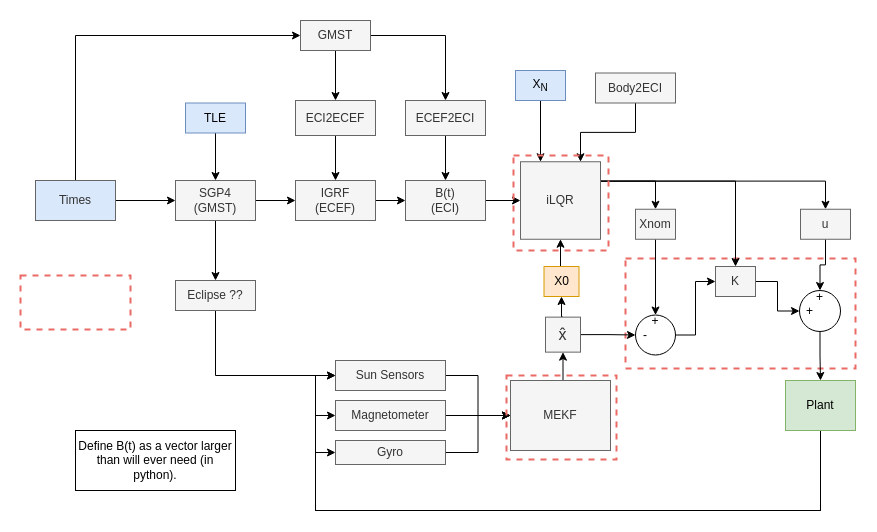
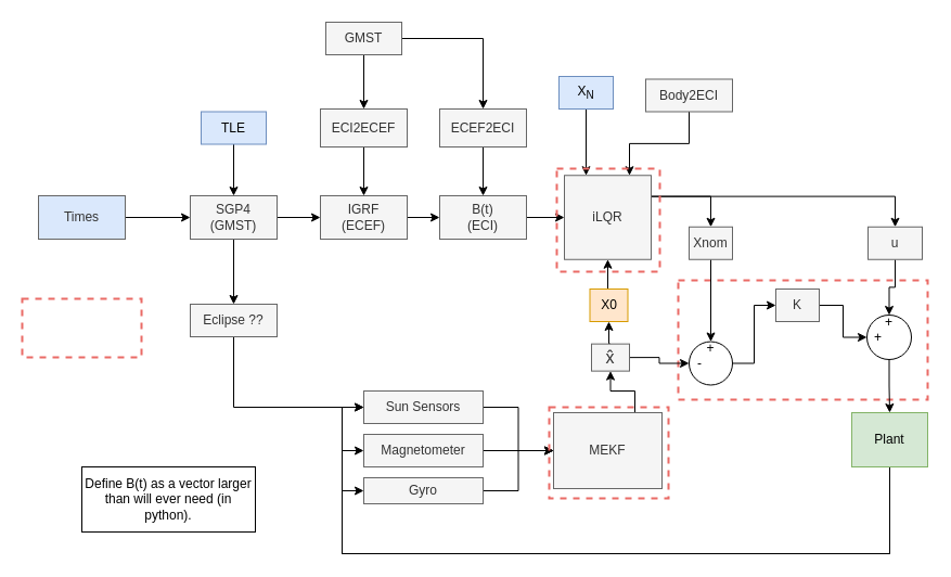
  <mxCell id="0" />
  <mxCell id="1" parent="0" />
  <mxCell id="2" value="" style="rounded=0;whiteSpace=wrap;html=1;fillColor=none;dashed=1;strokeWidth=2;strokeColor=#EA6B66;" vertex="1" parent="1"><mxGeometry x="625" y="258" width="230" height="110" as="geometry" /></mxCell>
  <mxCell id="3" style="edgeStyle=orthogonalEdgeStyle;rounded=0;orthogonalLoop=1;jettySize=auto;html=1;exitX=0.5;exitY=1;exitDx=0;exitDy=0;entryX=0.5;entryY=0;entryDx=0;entryDy=0;" edge="1" parent="1" source="5" target="7"><mxGeometry relative="1" as="geometry" /></mxCell>
  <mxCell id="4" style="edgeStyle=orthogonalEdgeStyle;rounded=0;orthogonalLoop=1;jettySize=auto;html=1;exitX=1;exitY=0.5;exitDx=0;exitDy=0;entryX=0.5;entryY=0;entryDx=0;entryDy=0;" edge="1" parent="1" source="5" target="11"><mxGeometry relative="1" as="geometry" /></mxCell>
  <mxCell id="5" value="&lt;font style=&quot;font-size: 12px&quot; face=&quot;Helvetica&quot;&gt;GMST&lt;/font&gt;" style="rounded=0;whiteSpace=wrap;html=1;fillColor=#f5f5f5;strokeColor=#666666;fontColor=#333333;" vertex="1" parent="1"><mxGeometry x="300" y="20" width="70" height="30" as="geometry" /></mxCell>
  <mxCell id="6" style="edgeStyle=orthogonalEdgeStyle;rounded=0;orthogonalLoop=1;jettySize=auto;html=1;exitX=0.5;exitY=1;exitDx=0;exitDy=0;entryX=0.5;entryY=0;entryDx=0;entryDy=0;" edge="1" parent="1" source="7" target="21"><mxGeometry relative="1" as="geometry" /></mxCell>
  <mxCell id="7" value="ECI2ECEF" style="rounded=0;whiteSpace=wrap;html=1;fillColor=#f5f5f5;strokeColor=#666666;fontColor=#333333;" vertex="1" parent="1"><mxGeometry x="295" y="100" width="80" height="35" as="geometry" /></mxCell>
  <mxCell id="8" style="edgeStyle=orthogonalEdgeStyle;rounded=0;orthogonalLoop=1;jettySize=auto;html=1;exitX=0.5;exitY=1;exitDx=0;exitDy=0;entryX=0.5;entryY=0;entryDx=0;entryDy=0;" edge="1" parent="1" source="9" target="14"><mxGeometry relative="1" as="geometry" /></mxCell>
  <mxCell id="9" value="TLE" style="rounded=0;whiteSpace=wrap;html=1;fillColor=#dae8fc;strokeColor=#6c8ebf;" vertex="1" parent="1"><mxGeometry x="185" y="102.5" width="60" height="30" as="geometry" /></mxCell>
  <mxCell id="10" style="edgeStyle=orthogonalEdgeStyle;rounded=0;orthogonalLoop=1;jettySize=auto;html=1;exitX=0.5;exitY=1;exitDx=0;exitDy=0;entryX=0.5;entryY=0;entryDx=0;entryDy=0;" edge="1" parent="1" source="11" target="35"><mxGeometry relative="1" as="geometry" /></mxCell>
  <mxCell id="11" value="ECEF2ECI" style="rounded=0;whiteSpace=wrap;html=1;fillColor=#f5f5f5;strokeColor=#666666;fontColor=#333333;" vertex="1" parent="1"><mxGeometry x="405" y="100" width="80" height="35" as="geometry" /></mxCell>
  <mxCell id="12" style="edgeStyle=orthogonalEdgeStyle;rounded=0;orthogonalLoop=1;jettySize=auto;html=1;exitX=1;exitY=0.5;exitDx=0;exitDy=0;entryX=0;entryY=0.5;entryDx=0;entryDy=0;" edge="1" parent="1" source="14" target="21"><mxGeometry relative="1" as="geometry" /></mxCell>
  <mxCell id="13" style="edgeStyle=orthogonalEdgeStyle;rounded=0;orthogonalLoop=1;jettySize=auto;html=1;exitX=0.5;exitY=1;exitDx=0;exitDy=0;entryX=0.5;entryY=0;entryDx=0;entryDy=0;" edge="1" parent="1" source="14" target="19"><mxGeometry relative="1" as="geometry" /></mxCell>
  <mxCell id="14" value="&lt;div&gt;SGP4 &lt;br&gt;&lt;/div&gt;&lt;div&gt;(GMST)&lt;/div&gt;" style="rounded=0;whiteSpace=wrap;html=1;fillColor=#f5f5f5;strokeColor=#666666;fontColor=#333333;" vertex="1" parent="1"><mxGeometry x="175" y="180" width="80" height="40" as="geometry" /></mxCell>
  <mxCell id="15" style="edgeStyle=orthogonalEdgeStyle;rounded=0;orthogonalLoop=1;jettySize=auto;html=1;exitX=1;exitY=0.5;exitDx=0;exitDy=0;" edge="1" parent="1" source="17" target="14"><mxGeometry relative="1" as="geometry" /></mxCell>
- <mxCell id="16" style="edgeStyle=orthogonalEdgeStyle;rounded=0;orthogonalLoop=1;jettySize=auto;html=1;exitX=0.5;exitY=0;exitDx=0;exitDy=0;entryX=0;entryY=0.5;entryDx=0;entryDy=0;" edge="1" parent="1" source="17" target="5"><mxGeometry relative="1" as="geometry" /></mxCell>
  <mxCell id="17" value="Times" style="rounded=0;whiteSpace=wrap;html=1;fillColor=#dae8fc;strokeColor=#666666;fontColor=#333333;" vertex="1" parent="1"><mxGeometry x="35" y="180" width="80" height="40" as="geometry" /></mxCell>
  <mxCell id="18" style="edgeStyle=orthogonalEdgeStyle;rounded=0;orthogonalLoop=1;jettySize=auto;html=1;exitX=0.5;exitY=1;exitDx=0;exitDy=0;entryX=0;entryY=0.5;entryDx=0;entryDy=0;" edge="1" parent="1" source="19" target="27"><mxGeometry relative="1" as="geometry" /></mxCell>
  <mxCell id="19" value="Eclipse ??" style="rounded=0;whiteSpace=wrap;html=1;fillColor=#f5f5f5;strokeColor=#666666;fontColor=#333333;" vertex="1" parent="1"><mxGeometry x="175" y="280" width="80" height="30" as="geometry" /></mxCell>
  <mxCell id="20" style="edgeStyle=orthogonalEdgeStyle;rounded=0;orthogonalLoop=1;jettySize=auto;html=1;exitX=1;exitY=0.5;exitDx=0;exitDy=0;entryX=0;entryY=0.5;entryDx=0;entryDy=0;" edge="1" parent="1" source="21" target="35"><mxGeometry relative="1" as="geometry" /></mxCell>
  <mxCell id="21" value="&lt;div&gt;IGRF&lt;/div&gt;&lt;div&gt;(ECEF)&lt;br&gt;&lt;/div&gt;" style="rounded=0;whiteSpace=wrap;html=1;fillColor=#f5f5f5;strokeColor=#666666;fontColor=#333333;" vertex="1" parent="1"><mxGeometry x="295" y="180" width="80" height="40" as="geometry" /></mxCell>
  <mxCell id="22" style="edgeStyle=orthogonalEdgeStyle;rounded=0;orthogonalLoop=1;jettySize=auto;html=1;exitX=1;exitY=0.5;exitDx=0;exitDy=0;entryX=0;entryY=0.5;entryDx=0;entryDy=0;" edge="1" parent="1" source="23" target="29"><mxGeometry relative="1" as="geometry" /></mxCell>
  <mxCell id="23" value="Magnetometer" style="rounded=0;whiteSpace=wrap;html=1;fillColor=#f5f5f5;strokeColor=#666666;fontColor=#333333;" vertex="1" parent="1"><mxGeometry x="335" y="400" width="110" height="30" as="geometry" /></mxCell>
  <mxCell id="24" style="edgeStyle=orthogonalEdgeStyle;rounded=0;orthogonalLoop=1;jettySize=auto;html=1;exitX=1;exitY=0.5;exitDx=0;exitDy=0;entryX=0;entryY=0.5;entryDx=0;entryDy=0;" edge="1" parent="1" source="25" target="29"><mxGeometry relative="1" as="geometry" /></mxCell>
  <mxCell id="25" value="Gyro" style="rounded=0;whiteSpace=wrap;html=1;fillColor=#f5f5f5;strokeColor=#666666;fontColor=#333333;" vertex="1" parent="1"><mxGeometry x="335" y="440" width="110" height="24" as="geometry" /></mxCell>
  <mxCell id="26" style="edgeStyle=orthogonalEdgeStyle;rounded=0;orthogonalLoop=1;jettySize=auto;html=1;exitX=1;exitY=0.5;exitDx=0;exitDy=0;" edge="1" parent="1" source="27" target="29"><mxGeometry relative="1" as="geometry" /></mxCell>
  <mxCell id="27" value="Sun Sensors" style="rounded=0;whiteSpace=wrap;html=1;fillColor=#f5f5f5;strokeColor=#666666;fontColor=#333333;" vertex="1" parent="1"><mxGeometry x="335" y="360" width="110" height="30" as="geometry" /></mxCell>
  <mxCell id="28" style="edgeStyle=orthogonalEdgeStyle;rounded=0;orthogonalLoop=1;jettySize=auto;html=1;exitX=0.75;exitY=0;exitDx=0;exitDy=0;entryX=1;entryY=0.5;entryDx=0;entryDy=0;" edge="1" parent="1" source="29" target="44"><mxGeometry relative="1" as="geometry" /></mxCell>
  <mxCell id="29" value="MEKF" style="rounded=0;whiteSpace=wrap;html=1;fillColor=#f5f5f5;strokeColor=#666666;fontColor=#333333;" vertex="1" parent="1"><mxGeometry x="510" y="380" width="100" height="70" as="geometry" /></mxCell>
  <mxCell id="30" style="edgeStyle=orthogonalEdgeStyle;rounded=0;orthogonalLoop=1;jettySize=auto;html=1;exitX=1;exitY=0.25;exitDx=0;exitDy=0;entryX=0.5;entryY=0;entryDx=0;entryDy=0;" edge="1" parent="1" source="33" target="52"><mxGeometry relative="1" as="geometry" /></mxCell>
  <mxCell id="31" style="edgeStyle=orthogonalEdgeStyle;rounded=0;orthogonalLoop=1;jettySize=auto;html=1;exitX=1;exitY=0.25;exitDx=0;exitDy=0;entryX=0.5;entryY=0;entryDx=0;entryDy=0;" edge="1" parent="1" source="33" target="54"><mxGeometry relative="1" as="geometry" /></mxCell>
- <mxCell id="32" style="edgeStyle=orthogonalEdgeStyle;rounded=0;orthogonalLoop=1;jettySize=auto;html=1;exitX=1;exitY=0.25;exitDx=0;exitDy=0;entryX=0.5;entryY=0;entryDx=0;entryDy=0;" edge="1" parent="1" source="33" target="58"><mxGeometry relative="1" as="geometry" /></mxCell>
  <mxCell id="33" value="iLQR" style="rounded=0;whiteSpace=wrap;html=1;fillColor=#f5f5f5;strokeColor=#666666;fontColor=#333333;" vertex="1" parent="1"><mxGeometry x="520" y="161.25" width="80" height="77.5" as="geometry" /></mxCell>
  <mxCell id="34" style="edgeStyle=orthogonalEdgeStyle;rounded=0;orthogonalLoop=1;jettySize=auto;html=1;exitX=1;exitY=0.5;exitDx=0;exitDy=0;entryX=0;entryY=0.5;entryDx=0;entryDy=0;" edge="1" parent="1" source="35" target="33"><mxGeometry relative="1" as="geometry" /></mxCell>
  <mxCell id="35" value="&lt;div&gt;B(t)&lt;/div&gt;&lt;div&gt;(ECI)&lt;br&gt;&lt;/div&gt;" style="rounded=0;whiteSpace=wrap;html=1;fillColor=#f5f5f5;strokeColor=#666666;fontColor=#333333;" vertex="1" parent="1"><mxGeometry x="405" y="180" width="80" height="40" as="geometry" /></mxCell>
  <mxCell id="36" style="edgeStyle=orthogonalEdgeStyle;rounded=0;orthogonalLoop=1;jettySize=auto;html=1;exitX=0.5;exitY=1;exitDx=0;exitDy=0;entryX=0.25;entryY=0;entryDx=0;entryDy=0;" edge="1" parent="1" source="37" target="33"><mxGeometry relative="1" as="geometry" /></mxCell>
  <mxCell id="37" value="X&lt;sub&gt;N&lt;/sub&gt;" style="rounded=0;whiteSpace=wrap;html=1;fillColor=#dae8fc;strokeColor=#6c8ebf;" vertex="1" parent="1"><mxGeometry x="515" y="70" width="50" height="30" as="geometry" /></mxCell>
  <mxCell id="38" style="edgeStyle=orthogonalEdgeStyle;rounded=0;orthogonalLoop=1;jettySize=auto;html=1;exitX=0.5;exitY=1;exitDx=0;exitDy=0;entryX=0.75;entryY=0;entryDx=0;entryDy=0;" edge="1" parent="1" source="39" target="33"><mxGeometry relative="1" as="geometry" /></mxCell>
  <mxCell id="39" value="Body2ECI" style="rounded=0;whiteSpace=wrap;html=1;fillColor=#f5f5f5;strokeColor=#666666;fontColor=#333333;" vertex="1" parent="1"><mxGeometry x="595" y="72.5" width="80" height="30" as="geometry" /></mxCell>
  <mxCell id="40" style="edgeStyle=orthogonalEdgeStyle;rounded=0;orthogonalLoop=1;jettySize=auto;html=1;exitX=0.5;exitY=0;exitDx=0;exitDy=0;entryX=0.5;entryY=1;entryDx=0;entryDy=0;" edge="1" parent="1" source="41" target="33"><mxGeometry relative="1" as="geometry" /></mxCell>
  <mxCell id="41" value="X0" style="rounded=0;whiteSpace=wrap;html=1;fillColor=#ffe6cc;strokeColor=#d79b00;" vertex="1" parent="1"><mxGeometry x="543.5" y="266" width="35" height="30" as="geometry" /></mxCell>
  <mxCell id="42" style="edgeStyle=orthogonalEdgeStyle;rounded=0;orthogonalLoop=1;jettySize=auto;html=1;exitX=0.5;exitY=0;exitDx=0;exitDy=0;entryX=0;entryY=0.5;entryDx=0;entryDy=0;" edge="1" parent="1" source="44" target="56"><mxGeometry relative="1" as="geometry" /></mxCell>
  <mxCell id="43" style="edgeStyle=orthogonalEdgeStyle;rounded=0;orthogonalLoop=1;jettySize=auto;html=1;exitX=0;exitY=0.5;exitDx=0;exitDy=0;entryX=0.5;entryY=1;entryDx=0;entryDy=0;" edge="1" parent="1" source="44" target="41"><mxGeometry relative="1" as="geometry" /></mxCell>
- <mxCell id="44" value="&lt;font style=&quot;font-size: 16px&quot;&gt;x̂&lt;/font&gt;" style="rounded=0;whiteSpace=wrap;html=1;fillColor=#f5f5f5;strokeColor=#666666;fontColor=#333333;direction=south;" vertex="1" parent="1"><mxGeometry x="545" y="316.63" width="35" height="35" as="geometry" /></mxCell>
+ <mxCell id="44" value="&lt;font style=&quot;font-size: 16px&quot;&gt;x̂&lt;/font&gt;" style="rounded=0;whiteSpace=wrap;html=1;fillColor=#f5f5f5;strokeColor=#666666;fontColor=#333333;direction=south;" vertex="1" parent="1"><mxGeometry x="545" y="316.63" width="35" height="25" as="geometry" /></mxCell>
  <mxCell id="45" style="edgeStyle=orthogonalEdgeStyle;rounded=0;orthogonalLoop=1;jettySize=auto;html=1;exitX=0.5;exitY=1;exitDx=0;exitDy=0;entryX=0;entryY=0.5;entryDx=0;entryDy=0;" edge="1" parent="1" source="48" target="27"><mxGeometry relative="1" as="geometry"><Array as="points"><mxPoint x="820" y="510" /><mxPoint x="315" y="510" /><mxPoint x="315" y="375" /></Array></mxGeometry></mxCell>
  <mxCell id="46" style="edgeStyle=orthogonalEdgeStyle;rounded=0;orthogonalLoop=1;jettySize=auto;html=1;exitX=0.5;exitY=1;exitDx=0;exitDy=0;entryX=0;entryY=0.5;entryDx=0;entryDy=0;" edge="1" parent="1" source="48" target="25"><mxGeometry relative="1" as="geometry"><Array as="points"><mxPoint x="820" y="510" /><mxPoint x="315" y="510" /><mxPoint x="315" y="452" /></Array></mxGeometry></mxCell>
  <mxCell id="47" style="edgeStyle=orthogonalEdgeStyle;rounded=0;orthogonalLoop=1;jettySize=auto;html=1;exitX=0.5;exitY=1;exitDx=0;exitDy=0;entryX=0;entryY=0.5;entryDx=0;entryDy=0;" edge="1" parent="1" source="48" target="23"><mxGeometry relative="1" as="geometry"><Array as="points"><mxPoint x="820" y="510" /><mxPoint x="315" y="510" /><mxPoint x="315" y="415" /></Array></mxGeometry></mxCell>
  <mxCell id="48" value="Plant" style="rounded=0;whiteSpace=wrap;html=1;fillColor=#d5e8d4;strokeColor=#82b366;" vertex="1" parent="1"><mxGeometry x="785" y="380" width="70" height="50" as="geometry" /></mxCell>
  <mxCell id="49" style="edgeStyle=orthogonalEdgeStyle;rounded=0;orthogonalLoop=1;jettySize=auto;html=1;exitX=0.5;exitY=1;exitDx=0;exitDy=0;entryX=0.5;entryY=0;entryDx=0;entryDy=0;" edge="1" parent="1" source="50" target="48"><mxGeometry relative="1" as="geometry" /></mxCell>
  <mxCell id="50" value="&lt;div&gt;&lt;font style=&quot;font-size: 12px&quot;&gt;+&lt;/font&gt;&lt;/div&gt;&lt;div&gt;&lt;font style=&quot;font-size: 12px&quot;&gt;+&amp;nbsp;&amp;nbsp;&amp;nbsp;&amp;nbsp;&amp;nbsp;&amp;nbsp; &lt;br&gt;&lt;/font&gt;&lt;/div&gt;&lt;div&gt;&lt;font style=&quot;font-size: 12px&quot;&gt;&amp;nbsp;&amp;nbsp;&amp;nbsp; &lt;br&gt;&lt;/font&gt;&lt;/div&gt;" style="ellipse;whiteSpace=wrap;html=1;aspect=fixed;" vertex="1" parent="1"><mxGeometry x="799" y="290" width="41" height="41" as="geometry" /></mxCell>
  <mxCell id="51" style="edgeStyle=orthogonalEdgeStyle;rounded=0;orthogonalLoop=1;jettySize=auto;html=1;exitX=0.5;exitY=1;exitDx=0;exitDy=0;entryX=0.5;entryY=0;entryDx=0;entryDy=0;" edge="1" parent="1" source="52" target="50"><mxGeometry relative="1" as="geometry" /></mxCell>
  <mxCell id="52" value="u" style="rounded=0;whiteSpace=wrap;html=1;fillColor=#f5f5f5;strokeColor=#666666;fontColor=#333333;" vertex="1" parent="1"><mxGeometry x="800" y="208.75" width="50" height="30" as="geometry" /></mxCell>
  <mxCell id="53" style="edgeStyle=orthogonalEdgeStyle;rounded=0;orthogonalLoop=1;jettySize=auto;html=1;exitX=0.5;exitY=1;exitDx=0;exitDy=0;entryX=0.5;entryY=0;entryDx=0;entryDy=0;" edge="1" parent="1" source="54" target="56"><mxGeometry relative="1" as="geometry" /></mxCell>
  <mxCell id="54" value="Xnom" style="rounded=0;whiteSpace=wrap;html=1;fillColor=#f5f5f5;strokeColor=#666666;fontColor=#333333;" vertex="1" parent="1"><mxGeometry x="635" y="208.75" width="40" height="30" as="geometry" /></mxCell>
  <mxCell id="55" style="edgeStyle=orthogonalEdgeStyle;rounded=0;orthogonalLoop=1;jettySize=auto;html=1;exitX=1;exitY=0.5;exitDx=0;exitDy=0;entryX=0;entryY=0.5;entryDx=0;entryDy=0;" edge="1" parent="1" source="56" target="58"><mxGeometry relative="1" as="geometry" /></mxCell>
  <mxCell id="56" value="&lt;div&gt;&lt;font style=&quot;font-size: 12px&quot;&gt;+&lt;/font&gt;&lt;/div&gt;&lt;div&gt;&lt;font style=&quot;font-size: 12px&quot;&gt;-&amp;nbsp;&amp;nbsp;&amp;nbsp;&amp;nbsp;&amp;nbsp;&amp;nbsp; &lt;br&gt;&lt;/font&gt;&lt;/div&gt;&lt;div&gt;&lt;font style=&quot;font-size: 12px&quot;&gt;&amp;nbsp;&amp;nbsp;&amp;nbsp; &lt;br&gt;&lt;/font&gt;&lt;/div&gt;" style="ellipse;whiteSpace=wrap;html=1;aspect=fixed;" vertex="1" parent="1"><mxGeometry x="635" y="314.5" width="40" height="40" as="geometry" /></mxCell>
  <mxCell id="57" style="edgeStyle=orthogonalEdgeStyle;rounded=0;orthogonalLoop=1;jettySize=auto;html=1;exitX=1;exitY=0.5;exitDx=0;exitDy=0;entryX=0;entryY=0.5;entryDx=0;entryDy=0;" edge="1" parent="1" source="58" target="50"><mxGeometry relative="1" as="geometry" /></mxCell>
  <mxCell id="58" value="K" style="rounded=0;whiteSpace=wrap;html=1;fillColor=#f5f5f5;strokeColor=#666666;fontColor=#333333;" vertex="1" parent="1"><mxGeometry x="715" y="266" width="40" height="30" as="geometry" /></mxCell>
  <mxCell id="59" value="Define B(t) as a vector larger than will ever need (in python)." style="rounded=0;whiteSpace=wrap;html=1;" vertex="1" parent="1"><mxGeometry x="75" y="430" width="160" height="60" as="geometry" /></mxCell>
  <mxCell id="60" value="" style="rounded=0;whiteSpace=wrap;html=1;fillColor=none;dashed=1;strokeWidth=2;strokeColor=#EA6B66;" vertex="1" parent="1"><mxGeometry x="513" y="155" width="95" height="95" as="geometry" /></mxCell>
  <mxCell id="61" value="" style="rounded=0;whiteSpace=wrap;html=1;fillColor=none;dashed=1;strokeWidth=2;strokeColor=#EA6B66;" vertex="1" parent="1"><mxGeometry x="506" y="375" width="110" height="84" as="geometry" /></mxCell>
  <mxCell id="62" value="" style="rounded=0;whiteSpace=wrap;html=1;fillColor=none;dashed=1;strokeWidth=2;strokeColor=#EA6B66;" vertex="1" parent="1"><mxGeometry x="20" y="275" width="110" height="54" as="geometry" /></mxCell>
